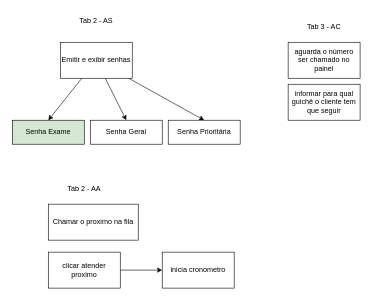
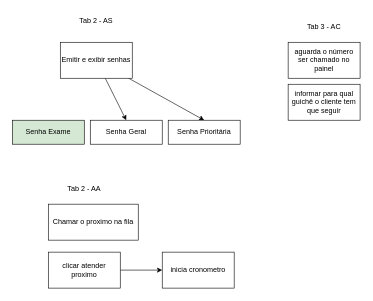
  <mxCell id="0" />
  <mxCell id="1" parent="0" />
  <mxCell id="2" style="edgeStyle=none;html=1;entryX=0.5;entryY=0;entryDx=0;entryDy=0;" parent="1" source="5" target="12" edge="1"><mxGeometry relative="1" as="geometry" /></mxCell>
  <mxCell id="3" style="edgeStyle=none;html=1;entryX=0.5;entryY=0;entryDx=0;entryDy=0;" parent="1" source="5" target="13" edge="1"><mxGeometry relative="1" as="geometry" /></mxCell>
- <mxCell id="4" style="edgeStyle=none;html=1;entryX=0.5;entryY=0;entryDx=0;entryDy=0;" parent="1" source="5" target="14" edge="1"><mxGeometry relative="1" as="geometry" /></mxCell>
  <mxCell id="5" value="Emitir e exibir senhas" style="rounded=0;whiteSpace=wrap;html=1;" parent="1" vertex="1"><mxGeometry x="100" y="70" width="120" height="60" as="geometry" /></mxCell>
  <mxCell id="6" value="Tab 2 - AS" style="text;strokeColor=none;align=center;fillColor=none;html=1;verticalAlign=middle;whiteSpace=wrap;rounded=0;" parent="1" vertex="1"><mxGeometry x="130" y="20" width="60" height="30" as="geometry" /></mxCell>
  <mxCell id="7" value="Tab 2 - AA" style="text;strokeColor=none;align=center;fillColor=none;html=1;verticalAlign=middle;whiteSpace=wrap;rounded=0;" parent="1" vertex="1"><mxGeometry x="110" y="300" width="60" height="30" as="geometry" /></mxCell>
  <mxCell id="8" value="Chamar o proximo na fila" style="rounded=0;whiteSpace=wrap;html=1;" parent="1" vertex="1"><mxGeometry x="80" y="340" width="150" height="60" as="geometry" /></mxCell>
  <mxCell id="9" value="Tab 3 - AC" style="text;strokeColor=none;align=center;fillColor=none;html=1;verticalAlign=middle;whiteSpace=wrap;rounded=0;" parent="1" vertex="1"><mxGeometry x="510" y="30" width="60" height="30" as="geometry" /></mxCell>
  <mxCell id="10" value="aguarda o número ser chamado no painel" style="rounded=0;whiteSpace=wrap;html=1;" parent="1" vertex="1"><mxGeometry x="480" y="70" width="120" height="60" as="geometry" /></mxCell>
  <mxCell id="11" value="informar para qual guichê o cliente tem que seguir" style="rounded=0;whiteSpace=wrap;html=1;" parent="1" vertex="1"><mxGeometry x="480" y="140" width="120" height="60" as="geometry" /></mxCell>
  <mxCell id="12" value="Senha Prioritária" style="rounded=0;whiteSpace=wrap;html=1;" parent="1" vertex="1"><mxGeometry x="280" y="200" width="120" height="40" as="geometry" /></mxCell>
  <mxCell id="13" value="Senha Geral" style="rounded=0;whiteSpace=wrap;html=1;" parent="1" vertex="1"><mxGeometry x="150" y="200" width="120" height="40" as="geometry" /></mxCell>
  <mxCell id="14" value="Senha Exame" style="rounded=0;whiteSpace=wrap;html=1;fillColor=#d5e8d4;" parent="1" vertex="1"><mxGeometry y="200" width="120" height="40" as="geometry" x="20" /></mxCell>
  <mxCell id="15" style="edgeStyle=none;html=1;entryX=0;entryY=0.5;entryDx=0;entryDy=0;" edge="1" parent="1" source="16" target="17"><mxGeometry relative="1" as="geometry" /></mxCell>
  <mxCell id="16" value="clicar atender proximo" style="rounded=0;whiteSpace=wrap;html=1;" vertex="1" parent="1"><mxGeometry x="80" y="420" width="120" height="60" as="geometry" /></mxCell>
  <mxCell id="17" value="inicia cronometro" style="rounded=0;whiteSpace=wrap;html=1;" vertex="1" parent="1"><mxGeometry x="270" y="420" width="120" height="60" as="geometry" /></mxCell>
